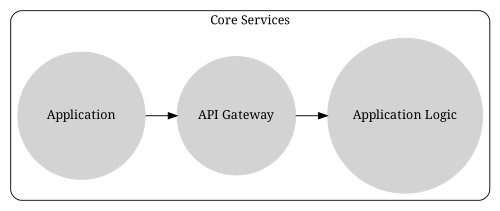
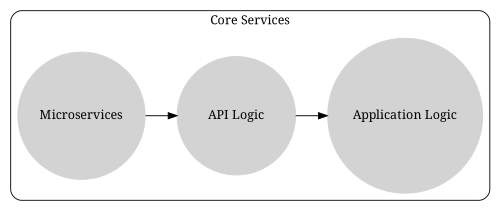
  digraph {
    fontname="Noto Serif"
    rankdir=LR
    node [color=lightgrey fontname="Noto Serif" shape=circle style=filled]
    edge [fontname="Noto Serif"]
    n1 [label="Application Logic"]
-   n2 [label=Application]
-   n3 [label="API Gateway"]
+   n2 [label=Microservices]
+   n3 [label="API Logic"]
    subgraph cluster_1 {
      label="Core Services"
      style=rounded
      n1
      n2
      n3
    }
    n2 -> n3
    n3 -> n1
  }
